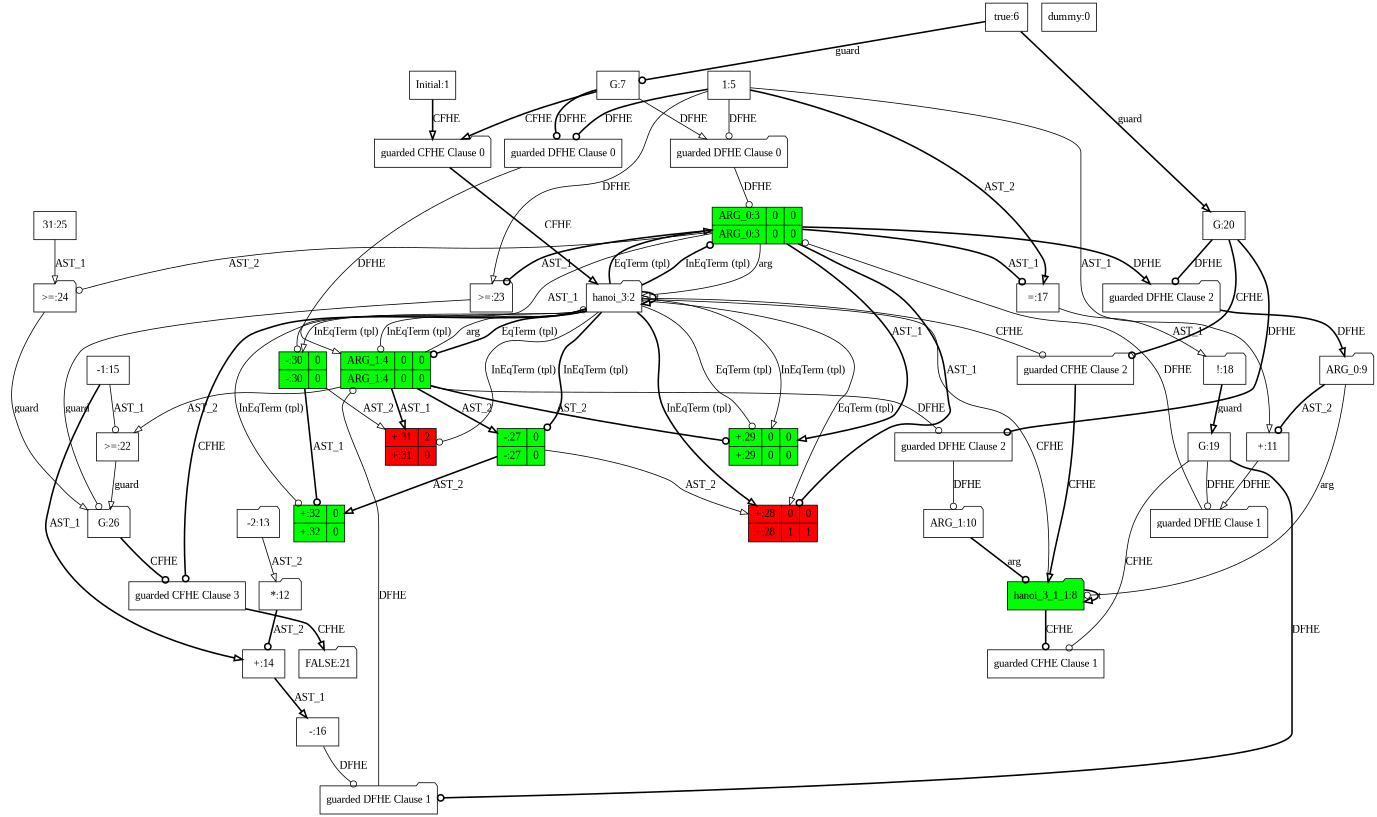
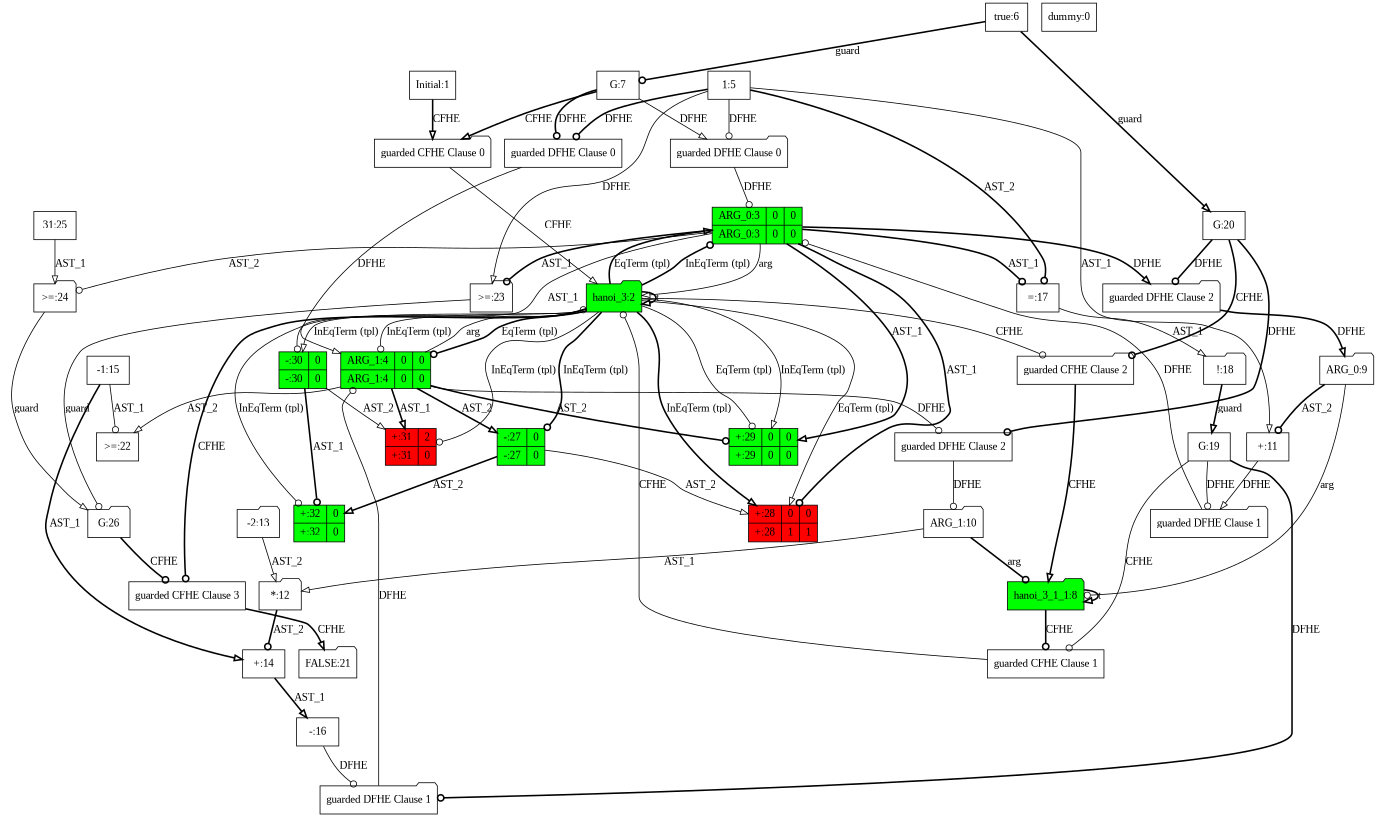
  digraph {
    fontname="Liberation Serif"
    node [color=black fillcolor=white fontname="Liberation Serif" shape=box style=filled]
    edge [arrowhead=odot fontname="Liberation Serif" style=bold]
    n1 [fillcolor=green label="{{ARG_0:3|0|0}|{ARG_0:3|0|0}}" shape=record]
-   n2 [label="hanoi_3:2" nodeName=CONTROLN_0 shape=folder]
+   n2 [fillcolor=green label="hanoi_3:2" nodeName=CONTROLN_0 shape=folder]
    n3 [label="=:17" nodeName="=_17"]
    n4 [label="guarded DFHE Clause 2" nodeName=DFHE_4 shape=folder color="" fillcolor="" style=""]
    n5 [label=">=:23" nodeName=">=_23" shape=folder]
    n6 [label=">=:24" nodeName=">=_24" shape=folder]
    n7 [fillcolor=red label="{{+:28|0|0}|{+:28|1|1}}" shape=record]
    n8 [fillcolor=green label="{{+:29|0|0}|{+:29|0|0}}" shape=record]
    n9 [fillcolor=green label="{{-:30|0}|{-:30|0}}" shape=record]
    n10 [fillcolor=green label="{{ARG_1:4|0|0}|{ARG_1:4|0|0}}" shape=record]
    n11 [label="guarded CFHE Clause 2" nodeName=CFHE_2 shape=folder color="" fillcolor="" style=""]
    n12 [label="guarded CFHE Clause 3" nodeName=CFHE_3 color="" fillcolor="" style=""]
    n13 [fillcolor=green label="{{-:27|0}|{-:27|0}}" shape=record]
    n14 [fillcolor=red label="{{+:31|2}|{+:31|0}}" shape=record]
    n15 [fillcolor=green label="{{+:32|0}|{+:32|0}}" shape=record]
    n16 [label="!:18" nodeName="!_18" shape=folder]
    n17 [label="ARG_0:9" nodeName=predicateArgument2 shape=folder]
    n18 [label="G:26" nodeName=guard_26 shape=folder]
    n19 [label="guarded DFHE Clause 2" nodeName=DFHE_5 color="" fillcolor="" style=""]
    n20 [label=">=:22" nodeName=">=_22"]
    n21 [fillcolor=green label="hanoi_3_1_1:8" nodeName=CONTROLN_1 shape=folder]
    n22 [label="FALSE:21" nodeName=FALSE shape=folder]
    n23 [label="ARG_1:10" nodeName=predicateArgument3 shape=folder]
    n24 [label="guarded CFHE Clause 0" nodeName=CFHE_0 shape=folder color="" fillcolor="" style=""]
    n25 [label="guarded DFHE Clause 0" nodeName=DFHE_0 shape=folder color="" fillcolor="" style=""]
    n26 [label="guarded DFHE Clause 0" nodeName=DFHE_1 color="" fillcolor="" style=""]
    n27 [label="true:6" nodeName=true_6]
    n28 [label="G:7" nodeName=guard_7]
    n29 [label="G:20" nodeName=guard_20]
    n30 [label="Initial:1" nodeName=Initial]
    n31 [label="1:5" nodeName="1_5"]
    n32 [label="+:11" nodeName="+_11"]
    n33 [label="guarded DFHE Clause 1" nodeName=DFHE_2 shape=folder color="" fillcolor="" style=""]
    n34 [label="guarded CFHE Clause 1" nodeName=CFHE_1 color="" fillcolor="" style=""]
    n35 [label="*:12" nodeName="*_12" shape=folder]
    n36 [label="+:14" nodeName="+_14"]
    n37 [label="guarded DFHE Clause 1" nodeName=DFHE_3 shape=folder color="" fillcolor="" style=""]
    n38 [label="-:16" nodeName="-_16"]
    n39 [label="-2:13" nodeName="-2_13" shape=folder]
    n40 [label="-1:15" nodeName="-1_15"]
    n41 [label="G:19" nodeName=guard_19]
    n42 [label="31:25" nodeName="31_25"]
    n43 [label="dummy:0" nodeName=dummy]
    n1 -> n2 [arrowhead=onormal label=arg style=solid]
    n1 -> n3 [label=AST_1]
    n1 -> n4 [arrowhead=onormal label=DFHE]
    n1 -> n5 [label=AST_1]
    n1 -> n6 [label=AST_2 style=solid]
    n1 -> n7 [label=AST_1]
    n1 -> n8 [arrowhead=onormal label=AST_1]
    n1 -> n9 [label=AST_1 style=solid]
    n2 -> n1 [arrowhead=onormal label="EqTerm (tpl)"]
    n2 -> n1 [label="InEqTerm (tpl)"]
    n2 -> n2 [arrowhead=onormal label=t]
    n2 -> n7 [arrowhead=onormal label="EqTerm (tpl)" style=solid]
    n2 -> n7 [arrowhead=onormal label="InEqTerm (tpl)"]
    n2 -> n8 [label="EqTerm (tpl)" style=solid]
    n2 -> n8 [arrowhead=onormal label="InEqTerm (tpl)" style=solid]
    n2 -> n9 [arrowhead=onormal label="InEqTerm (tpl)" style=solid]
    n2 -> n10 [label="EqTerm (tpl)"]
    n2 -> n10 [label="InEqTerm (tpl)" style=solid]
    n2 -> n11 [label=CFHE style=solid]
    n2 -> n12 [label=CFHE]
    n2 -> n13 [label="InEqTerm (tpl)"]
    n2 -> n14 [label="InEqTerm (tpl)" style=solid]
    n2 -> n15 [label="InEqTerm (tpl)" style=solid]
    n3 -> n16 [arrowhead=onormal label=AST_1 style=solid]
    n4 -> n17 [arrowhead=onormal label=DFHE]
    n5 -> n18 [label=guard style=solid]
    n6 -> n18 [arrowhead=onormal label=guard style=solid]
    n9 -> n14 [arrowhead=onormal label=AST_2 style=solid]
    n9 -> n15 [label=AST_1]
    n10 -> n2 [label=arg style=solid]
    n10 -> n8 [label=AST_2]
    n10 -> n13 [arrowhead=onormal label=AST_2]
    n10 -> n14 [arrowhead=onormal label=AST_1]
    n10 -> n19 [label=DFHE style=solid]
    n10 -> n20 [arrowhead=onormal label=AST_2 style=solid]
    n11 -> n21 [arrowhead=onormal label=CFHE]
    n12 -> n22 [arrowhead=onormal label=CFHE]
    n13 -> n7 [arrowhead=onormal label=AST_2 style=solid]
    n13 -> n15 [arrowhead=onormal label=AST_2]
    n16 -> n41 [arrowhead=onormal label=guard]
    n17 -> n21 [label=arg style=solid]
    n17 -> n32 [label=AST_2]
    n18 -> n12 [label=CFHE]
    n19 -> n23 [label=DFHE style=solid]
-   n20 -> n18 [arrowhead=onormal label=guard style=solid]
    n21 -> n21 [arrowhead=onormal label=t]
    n21 -> n34 [label=CFHE]
    n23 -> n21 [label=arg]
-   n24 -> n2 [arrowhead=onormal label=CFHE]
+   n23 -> n35 [arrowhead=onormal label=AST_1 style=solid]
+   n24 -> n2 [arrowhead=onormal label=CFHE style=solid]
    n25 -> n1 [label=DFHE style=solid]
    n26 -> n10 [arrowhead=onormal label=DFHE style=solid]
    n27 -> n28 [label=guard]
    n27 -> n29 [arrowhead=onormal label=guard]
    n28 -> n24 [arrowhead=onormal label=CFHE]
    n28 -> n25 [arrowhead=onormal label=DFHE style=solid]
    n28 -> n26 [label=DFHE]
    n29 -> n4 [label=DFHE]
    n29 -> n11 [label=CFHE]
    n29 -> n19 [label=DFHE]
    n30 -> n24 [arrowhead=onormal label=CFHE]
-   n31 -> n3 [arrowhead=onormal label=AST_2]
+   n31 -> n3 [label=AST_2]
    n31 -> n5 [arrowhead=onormal label=DFHE style=solid]
    n31 -> n25 [label=DFHE style=solid]
    n31 -> n26 [label=DFHE]
    n31 -> n32 [arrowhead=onormal label=AST_1 style=solid]
    n32 -> n33 [arrowhead=onormal label=DFHE style=solid]
    n33 -> n1 [label=DFHE style=solid]
-   n21 -> n2 [label=CFHE style=solid]
+   n34 -> n2 [label=CFHE style=solid]
    n35 -> n36 [label=AST_2]
    n36 -> n38 [arrowhead=onormal label=AST_1]
    n37 -> n10 [label=DFHE style=solid]
    n38 -> n37 [label=DFHE style=solid]
    n39 -> n35 [arrowhead=onormal label=AST_2 style=solid]
    n40 -> n20 [label=AST_1 style=solid]
    n40 -> n36 [arrowhead=onormal label=AST_1]
    n41 -> n33 [label=DFHE style=solid]
    n41 -> n34 [label=CFHE style=solid]
    n41 -> n37 [label=DFHE]
    n42 -> n6 [arrowhead=onormal label=AST_1 style=solid]
  }
